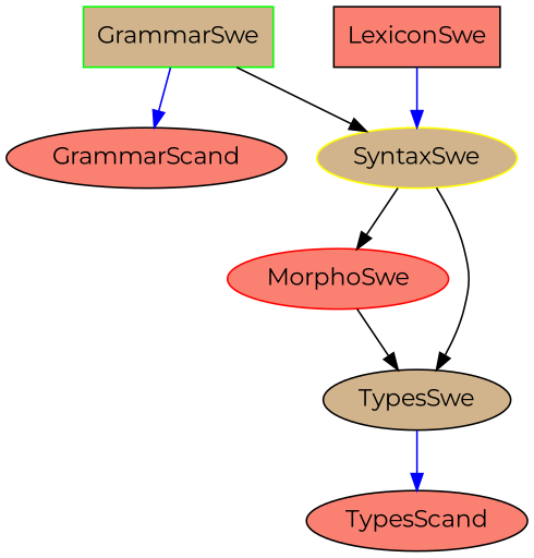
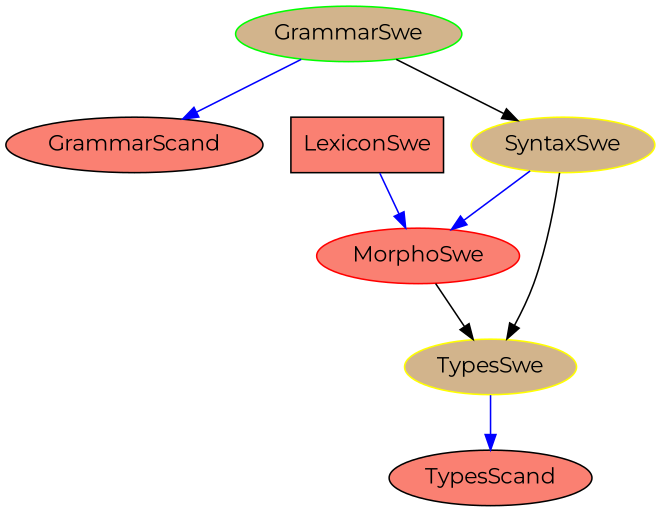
  digraph {
    fontname=Montserrat
    node [fillcolor=salmon fontname=Montserrat shape=ellipse style="solid,filled"]
    edge [color=black fontname=Montserrat style=solid]
-   GrammarSwe [color=green fillcolor=tan shape=box]
+   GrammarSwe [color=green fillcolor=tan]
    GrammarScand
    SyntaxSwe [color=yellow fillcolor=tan]
    MorphoSwe [color=red]
-   TypesSwe [color=black fillcolor=tan]
+   TypesSwe [color=yellow fillcolor=tan]
    TypesScand
    LexiconSwe [color=black shape=box]
    GrammarSwe -> GrammarScand [color=blue]
    GrammarSwe -> SyntaxSwe
-   SyntaxSwe -> MorphoSwe
+   SyntaxSwe -> MorphoSwe [color=blue]
    SyntaxSwe -> TypesSwe
    MorphoSwe -> TypesSwe
    TypesSwe -> TypesScand [color=blue]
-   LexiconSwe -> SyntaxSwe [color=blue]
+   LexiconSwe -> MorphoSwe [color=blue]
  }
